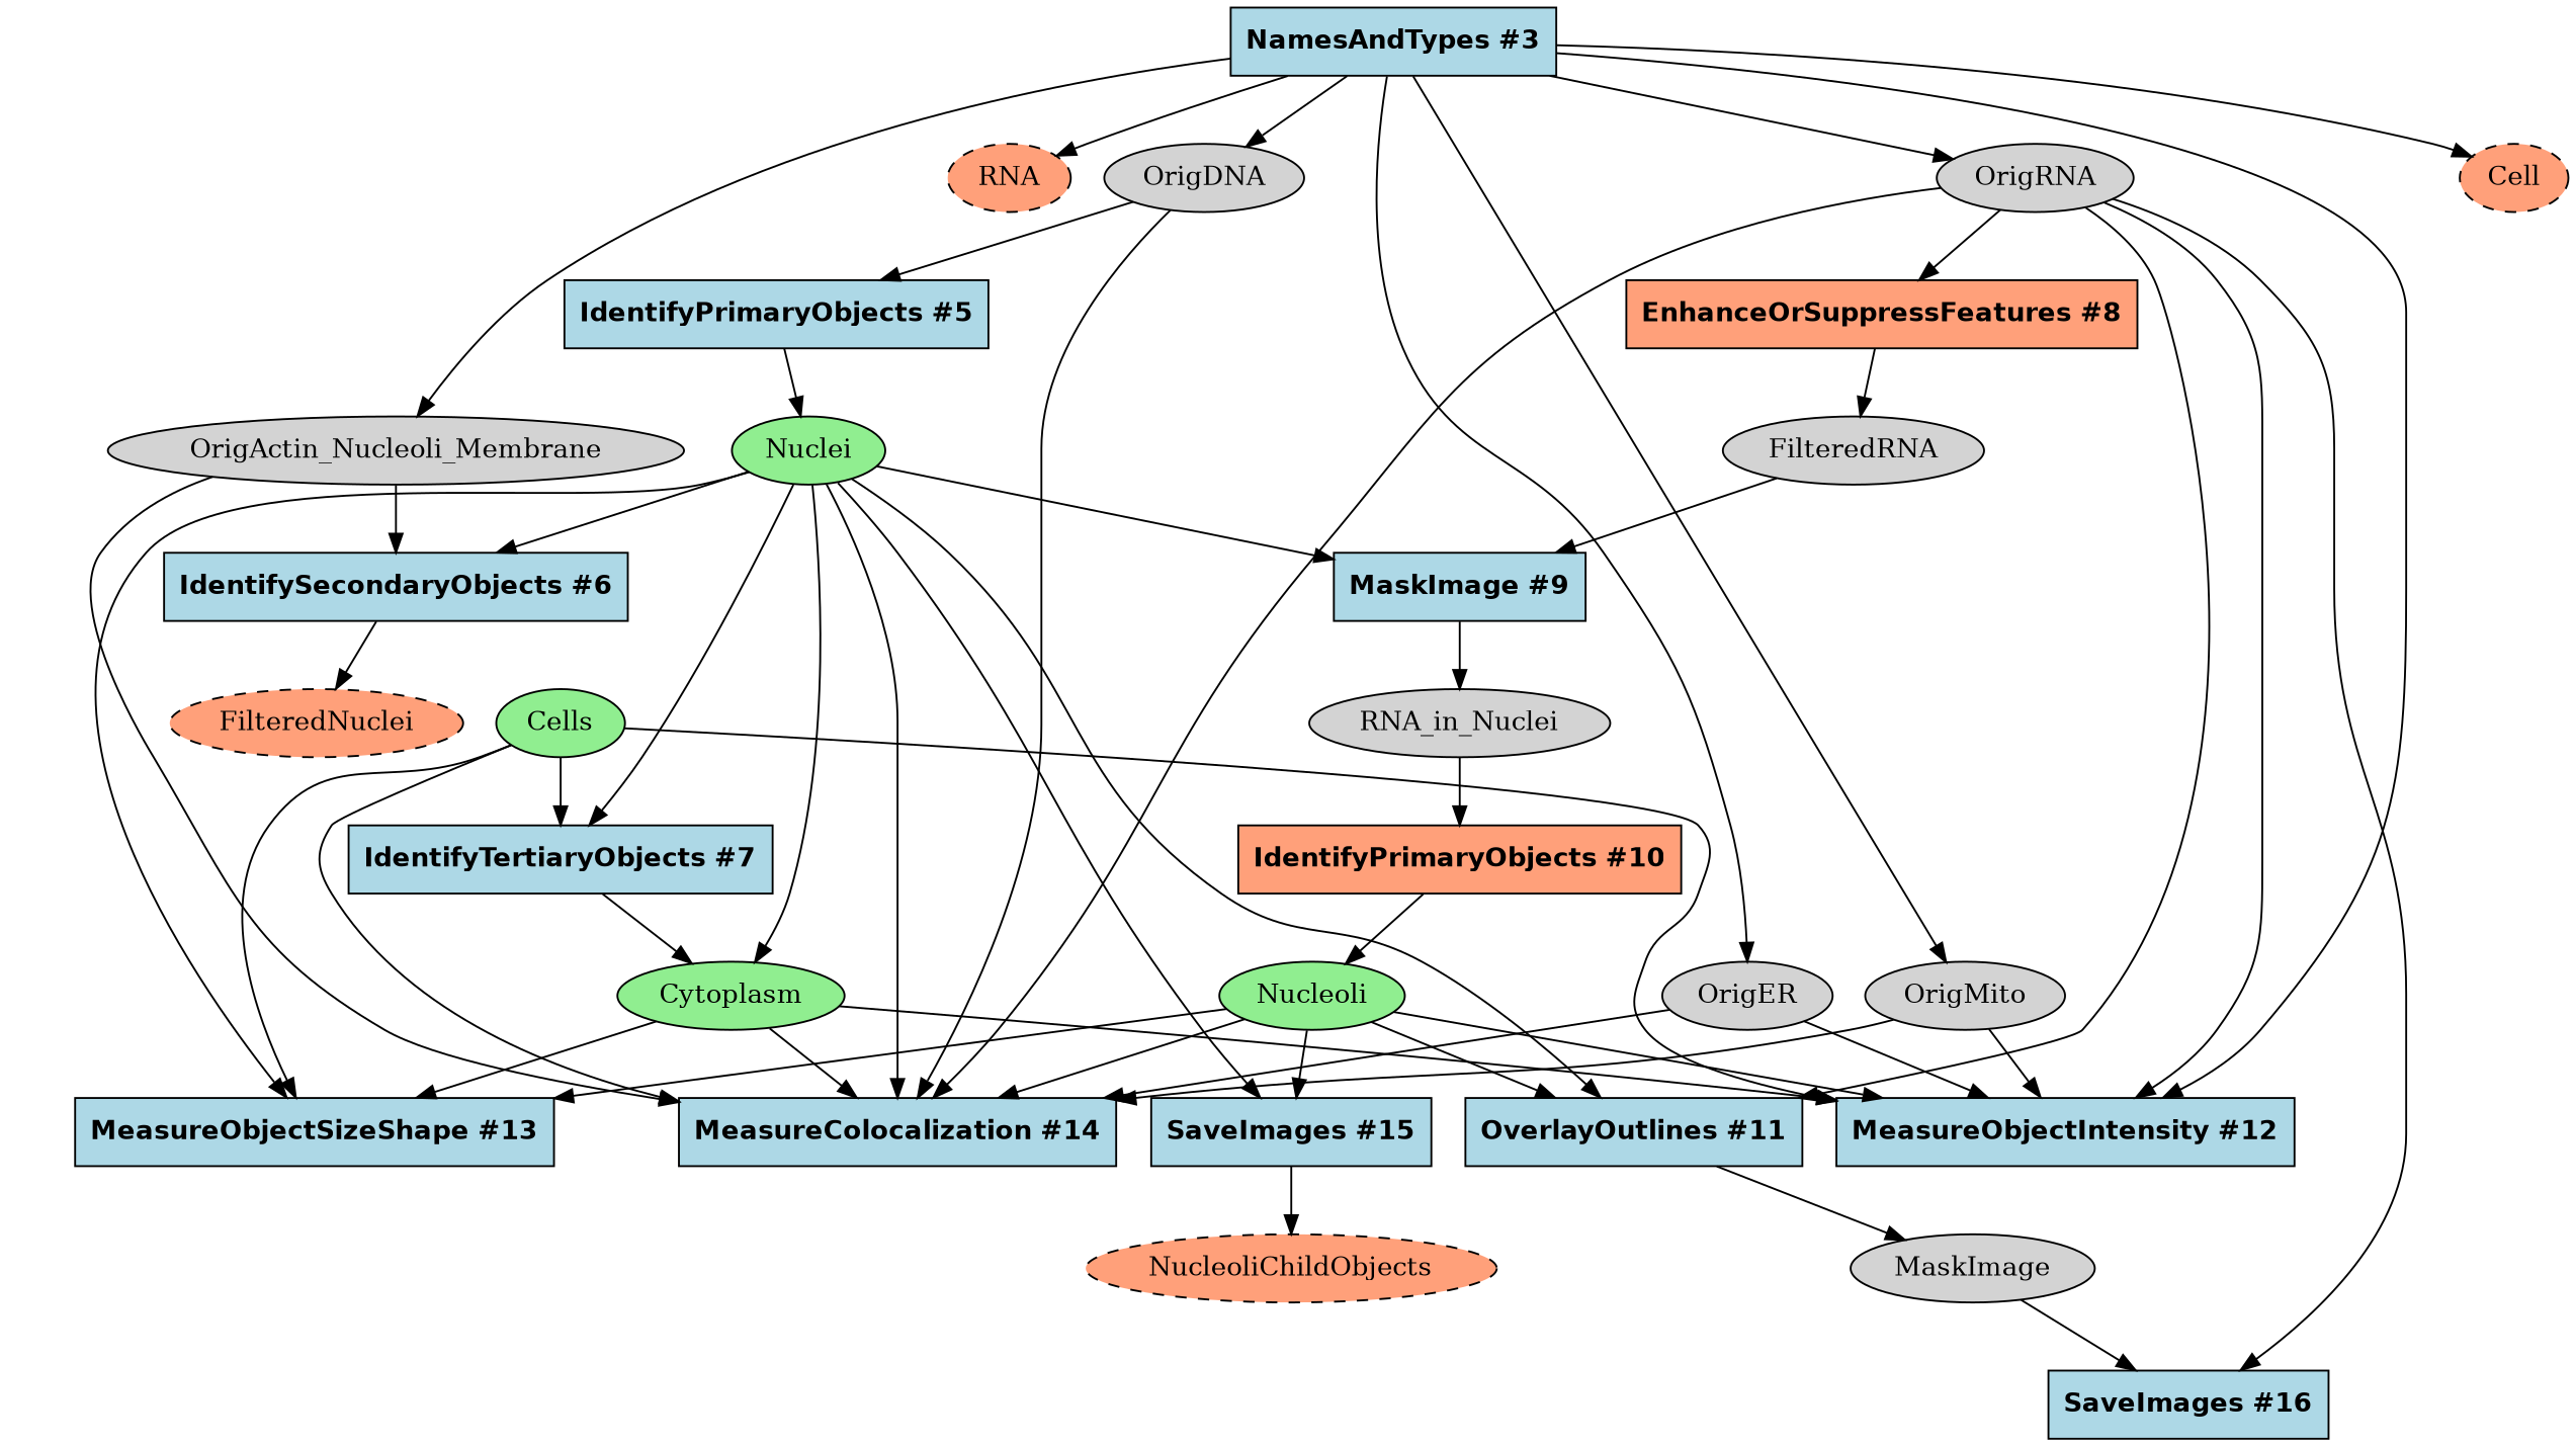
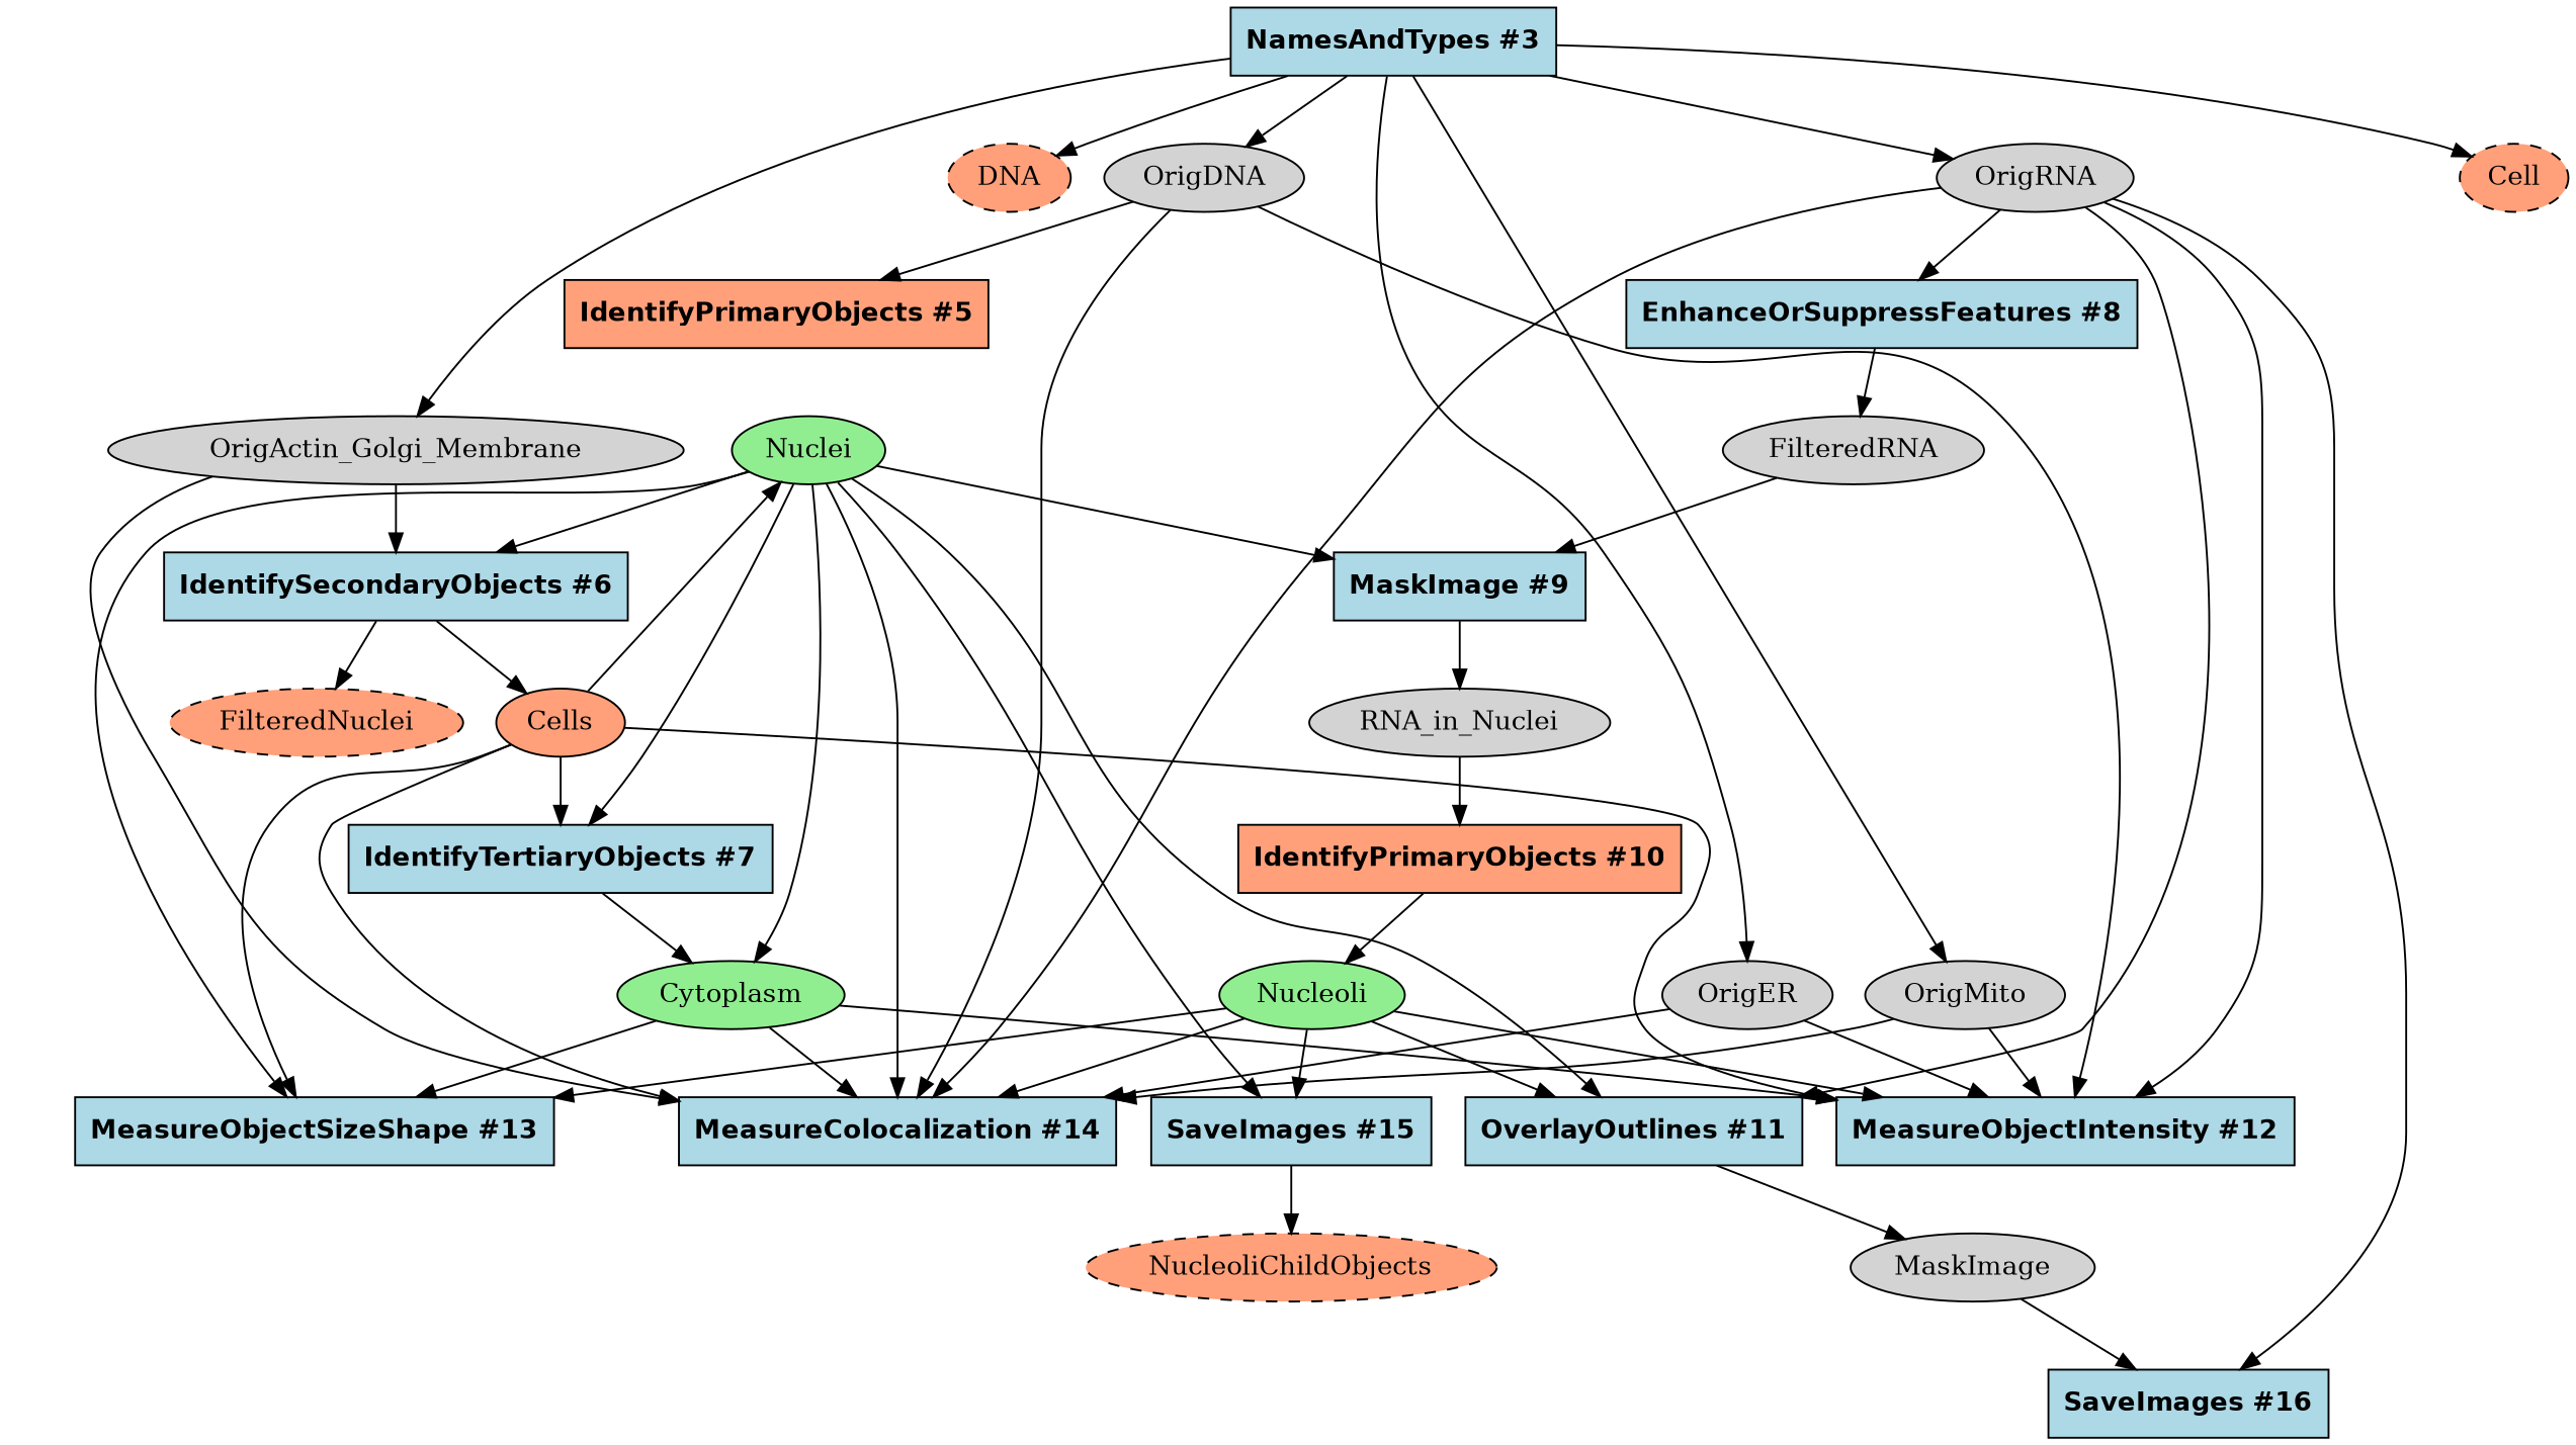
  strict digraph {
    node [fillcolor=lightblue shape=ellipse style=filled type=module]
    edge [type=object_list_input]
-   n1 [enabled=True fillcolor=lightsalmon fontname="Helvetica-Bold" label="EnhanceOrSuppressFeatures #8" module_name=EnhanceOrSuppressFeatures module_num=8 original_num=8 shape=box stable_id=EnhanceOrSuppressFeatures_49d444fd]
+   n1 [enabled=True fontname="Helvetica-Bold" label="EnhanceOrSuppressFeatures #8" module_name=EnhanceOrSuppressFeatures module_num=8 original_num=8 shape=box stable_id=EnhanceOrSuppressFeatures_49d444fd]
    n2 [fillcolor=lightgray label=FilteredRNA type=image]
    n3 [enabled=True fontname="Helvetica-Bold" label="MaskImage #9" module_name=MaskImage module_num=9 original_num=9 shape=box stable_id=MaskImage_c17500f8]
    n4 [enabled=True fillcolor=lightsalmon fontname="Helvetica-Bold" label="IdentifyPrimaryObjects #10" module_name=IdentifyPrimaryObjects module_num=10 original_num=10 shape=box stable_id=IdentifyPrimaryObjects_421828fd]
    n5 [fillcolor=lightgreen label=Nucleoli type=object]
    n6 [enabled=True fontname="Helvetica-Bold" label="MeasureColocalization #14" module_name=MeasureColocalization module_num=14 original_num=14 shape=box stable_id=MeasureColocalization_81fd9a82]
    n7 [enabled=True fontname="Helvetica-Bold" label="MeasureObjectIntensity #12" module_name=MeasureObjectIntensity module_num=12 original_num=12 shape=box stable_id=MeasureObjectIntensity_7e38a793]
    n8 [enabled=True fontname="Helvetica-Bold" label="MeasureObjectSizeShape #13" module_name=MeasureObjectSizeShape module_num=13 original_num=13 shape=box stable_id=MeasureObjectSizeShape_b74e980e]
    n9 [enabled=True fontname="Helvetica-Bold" label="OverlayOutlines #11" module_name=OverlayOutlines module_num=11 original_num=11 shape=box stable_id=OverlayOutlines_c307f0ac]
    n10 [enabled=True fontname="Helvetica-Bold" label="SaveImages #15" module_name=RelateObjects module_num=15 original_num=15 shape=box stable_id=RelateObjects_a0fdd759]
-   n11 [enabled=True fontname="Helvetica-Bold" label="IdentifyPrimaryObjects #5" module_name=IdentifyPrimaryObjects module_num=5 original_num=5 shape=box stable_id=IdentifyPrimaryObjects_e0743572]
+   n11 [enabled=True fillcolor=lightsalmon fontname="Helvetica-Bold" label="IdentifyPrimaryObjects #5" module_name=IdentifyPrimaryObjects module_num=5 original_num=5 shape=box stable_id=IdentifyPrimaryObjects_e0743572]
    n12 [fillcolor=lightgreen label=Nuclei type=object]
    n13 [enabled=True fontname="Helvetica-Bold" label="IdentifySecondaryObjects #6" module_name=IdentifySecondaryObjects module_num=6 original_num=6 shape=box stable_id=IdentifySecondaryObjects_602cd3c2]
    n14 [enabled=True fontname="Helvetica-Bold" label="IdentifyTertiaryObjects #7" module_name=IdentifyTertiaryObjects module_num=7 original_num=7 shape=box stable_id=IdentifyTertiaryObjects_ac7b69a9]
    n15 [fillcolor=lightgreen label=Cytoplasm type=object]
-   n16 [fillcolor=lightgreen label=Cells type=object]
+   n16 [fillcolor=lightsalmon label=Cells type=object]
    n17 [fillcolor=lightsalmon filtered=True label=FilteredNuclei style="filled,dashed" type=object]
    n18 [fillcolor=lightgray label=RNA_in_Nuclei type=image]
    n19 [enabled=True fontname="Helvetica-Bold" label="NamesAndTypes #3" module_name=NamesAndTypes module_num=3 original_num=3 shape=box stable_id=NamesAndTypes_3270e965]
-   n20 [fillcolor=lightsalmon filtered=True label=RNA style="filled,dashed" type=image]
-   n21 [fillcolor=lightgray label=OrigActin_Nucleoli_Membrane type=image]
+   n20 [fillcolor=lightsalmon filtered=True label=DNA style="filled,dashed" type=image]
+   n21 [fillcolor=lightgray label=OrigActin_Golgi_Membrane type=image]
    n22 [fillcolor=lightgray label=OrigDNA type=image]
    n23 [fillcolor=lightgray label=OrigER type=image]
    n24 [fillcolor=lightgray label=OrigMito type=image]
    n25 [fillcolor=lightgray label=OrigRNA type=image]
    n26 [fillcolor=lightsalmon filtered=True label=Cell style="filled,dashed" type=object]
    n27 [enabled=True fontname="Helvetica-Bold" label="SaveImages #16" module_name=SaveImages module_num=16 original_num=16 shape=box stable_id=SaveImages_36fea0db]
    n28 [fillcolor=lightgray label=MaskImage type=image]
    n29 [fillcolor=lightsalmon filtered=True label=NucleoliChildObjects style="filled,dashed" type=object]
    n1 -> n2 [type=image_output]
    n2 -> n3 [type=image_input]
    n3 -> n18 [type=image_output]
    n4 -> n5 [type=object_output]
    n5 -> n6
    n5 -> n7
    n5 -> n8
    n5 -> n9 [type=object_input]
    n5 -> n10 [type=object_input]
    n9 -> n28 [type=image_output]
    n10 -> n29 [type=object_output]
-   n11 -> n12 [type=object_output]
+   n16 -> n12 [type=object_output]
    n12 -> n3 [type=object_input]
    n12 -> n6
    n12 -> n8
    n12 -> n9 [type=object_input]
    n12 -> n10 [type=object_input]
    n12 -> n13 [type=object_input]
    n12 -> n14 [type=object_input]
    n12 -> n15
+   n13 -> n16 [type=object_output]
    n13 -> n17 [type=object_output]
    n14 -> n15 [type=object_output]
    n15 -> n6
    n15 -> n7
    n15 -> n8
    n16 -> n6
    n16 -> n7
    n16 -> n8
    n16 -> n14 [type=object_input]
    n18 -> n4 [type=image_input]
    n19 -> n20 [type=image_output]
    n19 -> n21 [type=image_output]
    n19 -> n22 [type=image_output]
    n19 -> n23 [type=image_output]
    n19 -> n24 [type=image_output]
    n19 -> n25 [type=image_output]
    n19 -> n26 [type=object_output]
    n21 -> n6 [type=image_list_input]
    n21 -> n13 [type=image_input]
    n22 -> n6 [type=image_list_input]
-   n19 -> n7 [type=image_list_input]
+   n22 -> n7 [type=image_list_input]
    n22 -> n11 [type=image_input]
    n23 -> n6 [type=image_list_input]
    n23 -> n7 [type=image_list_input]
    n24 -> n6 [type=image_list_input]
    n24 -> n7 [type=image_list_input]
    n25 -> n1 [type=image_input]
    n25 -> n6 [type=image_list_input]
    n25 -> n7 [type=image_list_input]
    n25 -> n9 [type=image_input]
    n25 -> n27 [type=image_input]
    n28 -> n27 [type=image_input]
  }
